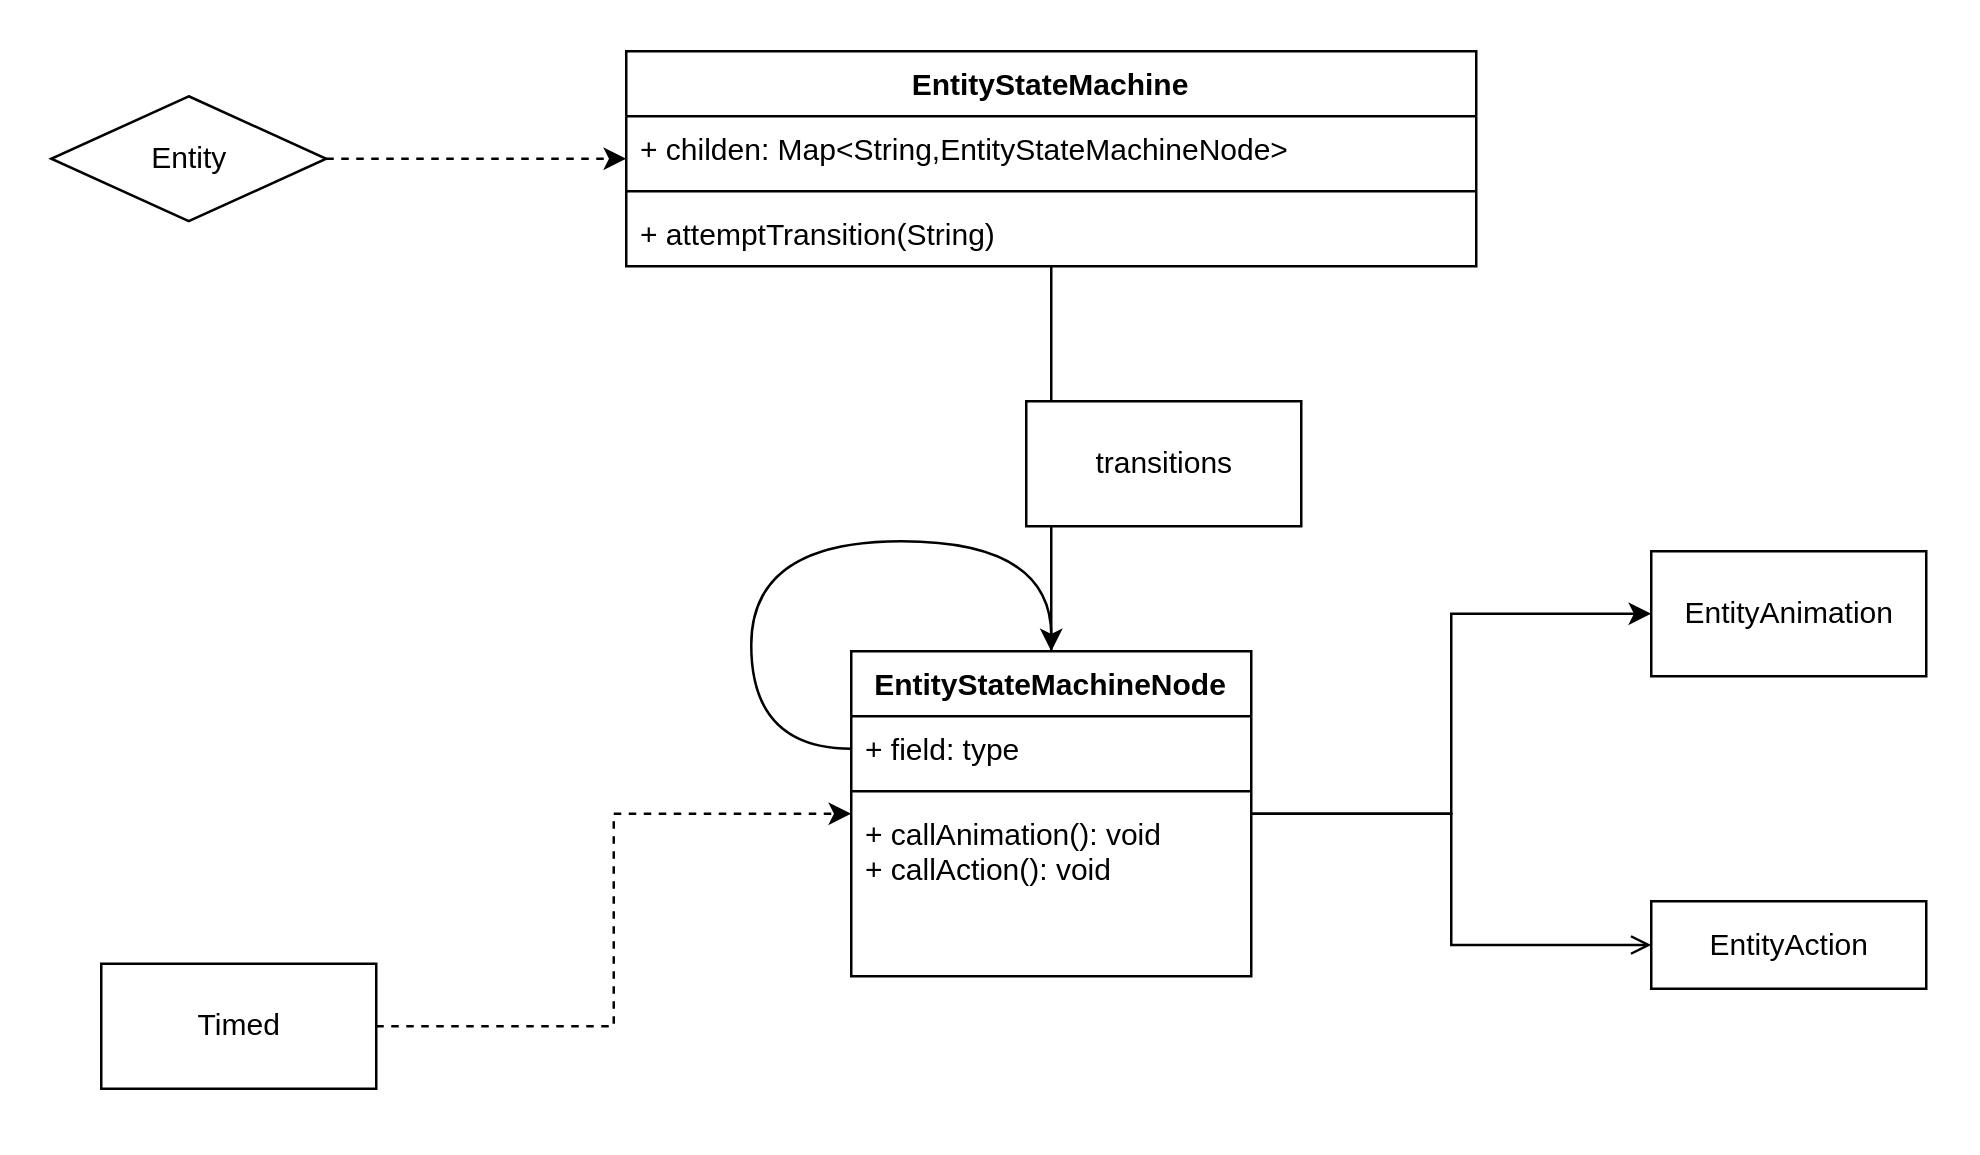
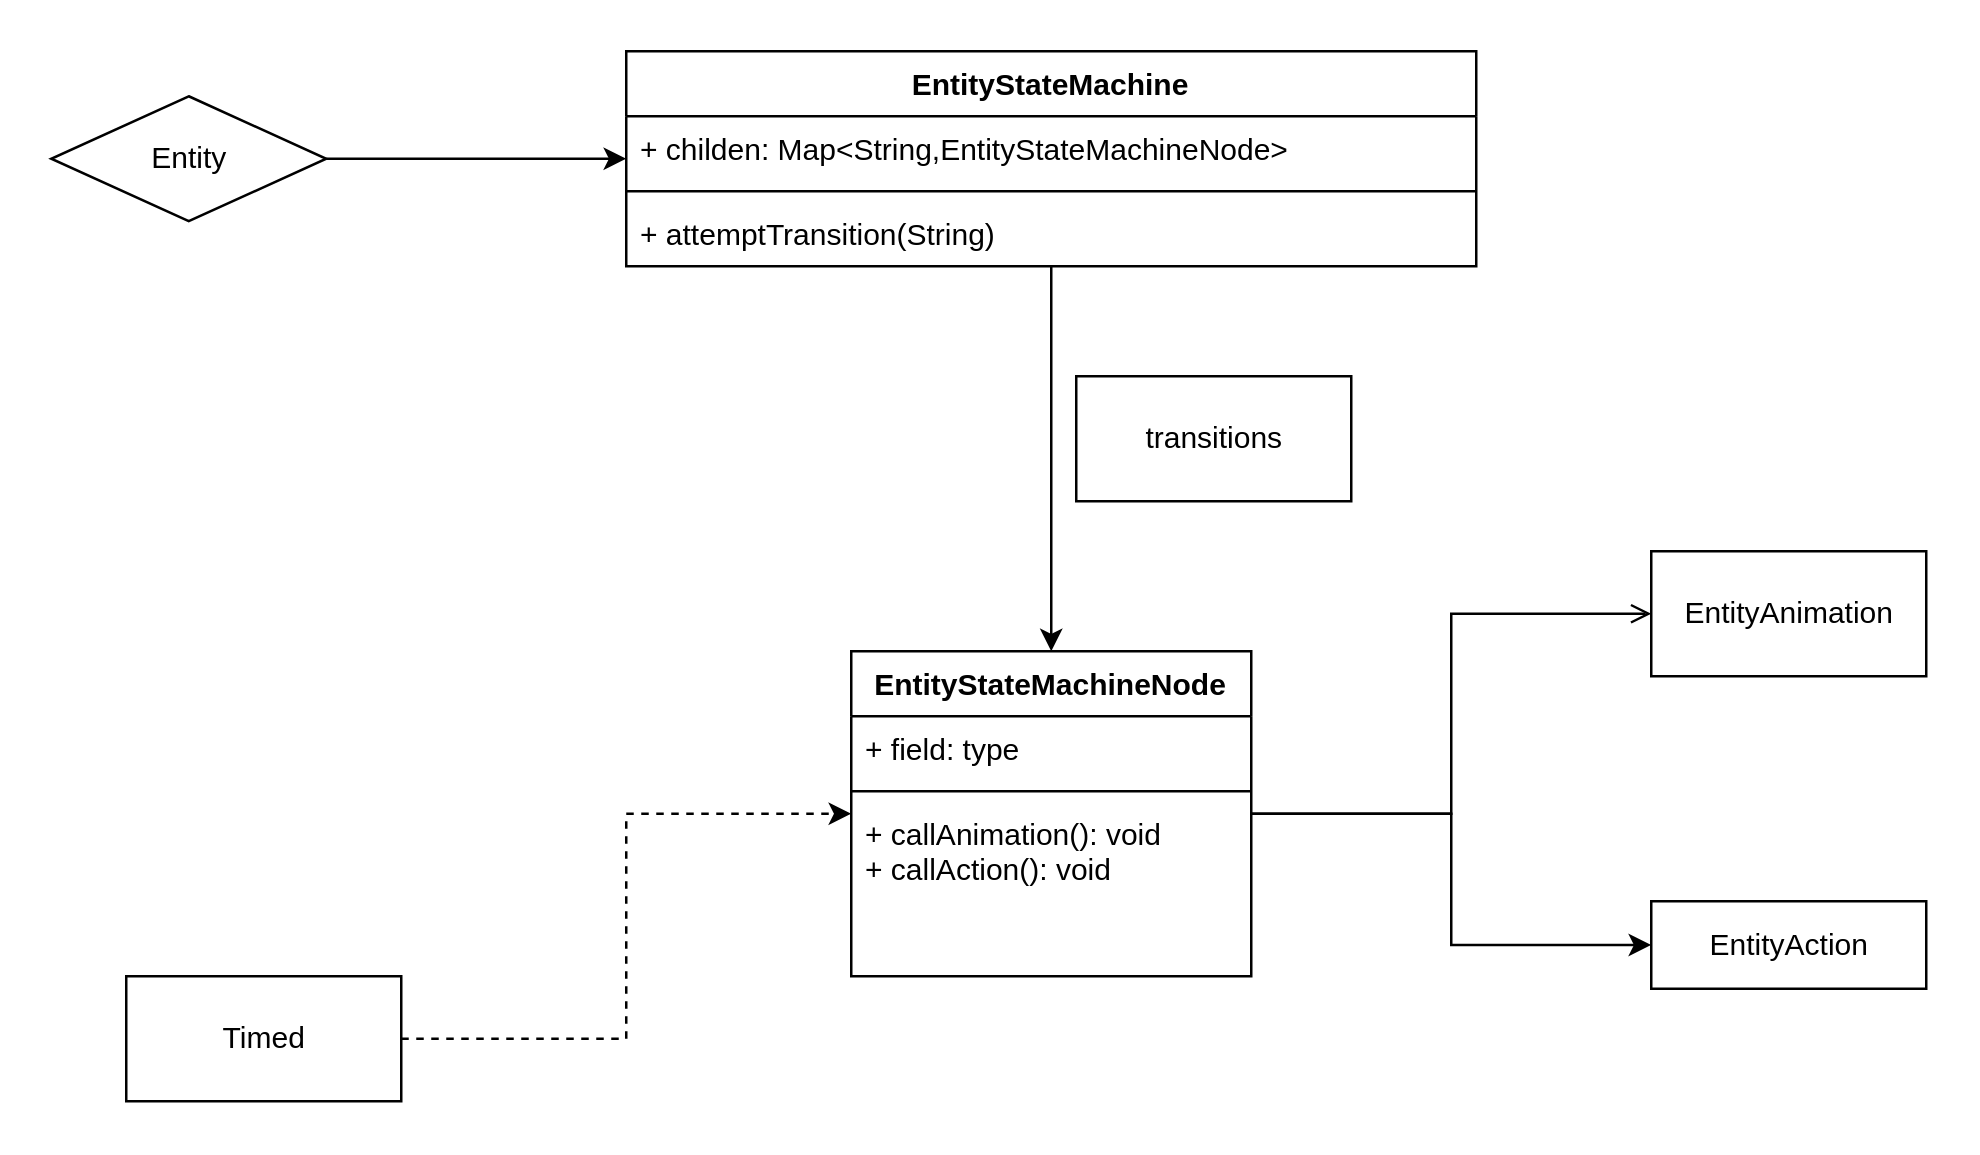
  <mxCell id="0" />
  <mxCell id="1" parent="0" />
- <mxCell id="2" style="edgeStyle=orthogonalEdgeStyle;rounded=0;orthogonalLoop=1;jettySize=auto;html=1;entryX=0.5;entryY=0;entryDx=0;entryDy=0;endArrow=none;" edge="1" parent="1" source="3" target="9"><mxGeometry relative="1" as="geometry" /></mxCell>
+ <mxCell id="2" style="edgeStyle=orthogonalEdgeStyle;rounded=0;orthogonalLoop=1;jettySize=auto;html=1;entryX=0.5;entryY=0;entryDx=0;entryDy=0;" edge="1" parent="1" source="3" target="9"><mxGeometry relative="1" as="geometry" /></mxCell>
  <mxCell id="3" value="EntityStateMachine&#10;" style="swimlane;fontStyle=1;align=center;verticalAlign=top;childLayout=stackLayout;horizontal=1;startSize=26;horizontalStack=0;resizeParent=1;resizeParentMax=0;resizeLast=0;collapsible=1;marginBottom=0;" vertex="1" parent="1"><mxGeometry x="250" y="20" width="340" height="86" as="geometry" /></mxCell>
  <mxCell id="4" value="+ childen: Map&lt;String,EntityStateMachineNode&gt;" style="text;strokeColor=none;fillColor=none;align=left;verticalAlign=top;spacingLeft=4;spacingRight=4;overflow=hidden;rotatable=0;points=[[0,0.5],[1,0.5]];portConstraint=eastwest;" vertex="1" parent="3"><mxGeometry y="26" width="340" height="26" as="geometry" /></mxCell>
  <mxCell id="5" value="" style="line;strokeWidth=1;fillColor=none;align=left;verticalAlign=middle;spacingTop=-1;spacingLeft=3;spacingRight=3;rotatable=0;labelPosition=right;points=[];portConstraint=eastwest;strokeColor=inherit;" vertex="1" parent="3"><mxGeometry y="52" width="340" height="8" as="geometry" /></mxCell>
  <mxCell id="6" value="+ attemptTransition(String)" style="text;strokeColor=none;fillColor=none;align=left;verticalAlign=top;spacingLeft=4;spacingRight=4;overflow=hidden;rotatable=0;points=[[0,0.5],[1,0.5]];portConstraint=eastwest;" vertex="1" parent="3"><mxGeometry y="60" width="340" height="26" as="geometry" /></mxCell>
- <mxCell id="7" style="rounded=0;orthogonalLoop=1;jettySize=auto;html=1;edgeStyle=orthogonalEdgeStyle;" edge="1" parent="1" source="9" target="17"><mxGeometry relative="1" as="geometry" /></mxCell>
- <mxCell id="8" style="edgeStyle=orthogonalEdgeStyle;rounded=0;orthogonalLoop=1;jettySize=auto;html=1;endArrow=open;" edge="1" parent="1" source="9" target="18"><mxGeometry relative="1" as="geometry" /></mxCell>
+ <mxCell id="7" style="rounded=0;orthogonalLoop=1;jettySize=auto;html=1;edgeStyle=orthogonalEdgeStyle;endArrow=open;" edge="1" parent="1" source="9" target="17"><mxGeometry relative="1" as="geometry" /></mxCell>
+ <mxCell id="8" style="edgeStyle=orthogonalEdgeStyle;rounded=0;orthogonalLoop=1;jettySize=auto;html=1;" edge="1" parent="1" source="9" target="18"><mxGeometry relative="1" as="geometry" /></mxCell>
  <mxCell id="9" value="EntityStateMachineNode&#10;" style="swimlane;fontStyle=1;align=center;verticalAlign=top;childLayout=stackLayout;horizontal=1;startSize=26;horizontalStack=0;resizeParent=1;resizeParentMax=0;resizeLast=0;collapsible=1;marginBottom=0;" vertex="1" parent="1"><mxGeometry x="340" y="260" width="160" height="130" as="geometry" /></mxCell>
- <mxCell id="10" style="edgeStyle=orthogonalEdgeStyle;rounded=0;orthogonalLoop=1;jettySize=auto;html=1;curved=1;" edge="1" parent="9" source="11" target="9"><mxGeometry relative="1" as="geometry"><Array as="points"><mxPoint x="-40" y="39" /><mxPoint x="-40" y="-44" /><mxPoint x="80" y="-44" /></Array></mxGeometry></mxCell>
  <mxCell id="11" value="+ field: type" style="text;strokeColor=none;fillColor=none;align=left;verticalAlign=top;spacingLeft=4;spacingRight=4;overflow=hidden;rotatable=0;points=[[0,0.5],[1,0.5]];portConstraint=eastwest;" vertex="1" parent="9"><mxGeometry y="26" width="160" height="26" as="geometry" /></mxCell>
  <mxCell id="12" value="" style="line;strokeWidth=1;fillColor=none;align=left;verticalAlign=middle;spacingTop=-1;spacingLeft=3;spacingRight=3;rotatable=0;labelPosition=right;points=[];portConstraint=eastwest;strokeColor=inherit;" vertex="1" parent="9"><mxGeometry y="52" width="160" height="8" as="geometry" /></mxCell>
  <mxCell id="13" value="+ callAnimation(): void&#10;+ callAction(): void" style="text;strokeColor=none;fillColor=none;align=left;verticalAlign=top;spacingLeft=4;spacingRight=4;overflow=hidden;rotatable=0;points=[[0,0.5],[1,0.5]];portConstraint=eastwest;" vertex="1" parent="9"><mxGeometry y="60" width="160" height="70" as="geometry" /></mxCell>
- <mxCell id="14" value="transitions&lt;br&gt;" style="html=1;" vertex="1" parent="1"><mxGeometry x="410" y="160" width="110" height="50" as="geometry" /></mxCell>
- <mxCell id="15" style="edgeStyle=orthogonalEdgeStyle;rounded=0;orthogonalLoop=1;jettySize=auto;html=1;dashed=1;" edge="1" parent="1" source="16" target="3"><mxGeometry relative="1" as="geometry" /></mxCell>
+ <mxCell id="14" value="transitions&lt;br&gt;" style="html=1;" vertex="1" parent="1"><mxGeometry x="430" y="150" width="110" height="50" as="geometry" /></mxCell>
+ <mxCell id="15" style="edgeStyle=orthogonalEdgeStyle;rounded=0;orthogonalLoop=1;jettySize=auto;html=1;" edge="1" parent="1" source="16" target="3"><mxGeometry relative="1" as="geometry" /></mxCell>
  <mxCell id="16" value="Entity" style="rhombus;html=1;" vertex="1" parent="1"><mxGeometry x="20" y="38" width="110" height="50" as="geometry" /></mxCell>
  <mxCell id="17" value="EntityAnimation" style="html=1;" vertex="1" parent="1"><mxGeometry x="660" y="220" width="110" height="50" as="geometry" /></mxCell>
  <mxCell id="18" value="EntityAction" style="html=1;" vertex="1" parent="1"><mxGeometry x="660" y="360" width="110" height="35" as="geometry" /></mxCell>
  <mxCell id="19" style="edgeStyle=orthogonalEdgeStyle;rounded=0;orthogonalLoop=1;jettySize=auto;html=1;dashed=1;" edge="1" parent="1" source="20" target="9"><mxGeometry relative="1" as="geometry" /></mxCell>
- <mxCell id="20" value="Timed" style="html=1;" vertex="1" parent="1"><mxGeometry x="40" y="385" width="110" height="50" as="geometry" /></mxCell>
+ <mxCell id="20" value="Timed" style="html=1;" vertex="1" parent="1"><mxGeometry x="50" y="390" width="110" height="50" as="geometry" /></mxCell>
